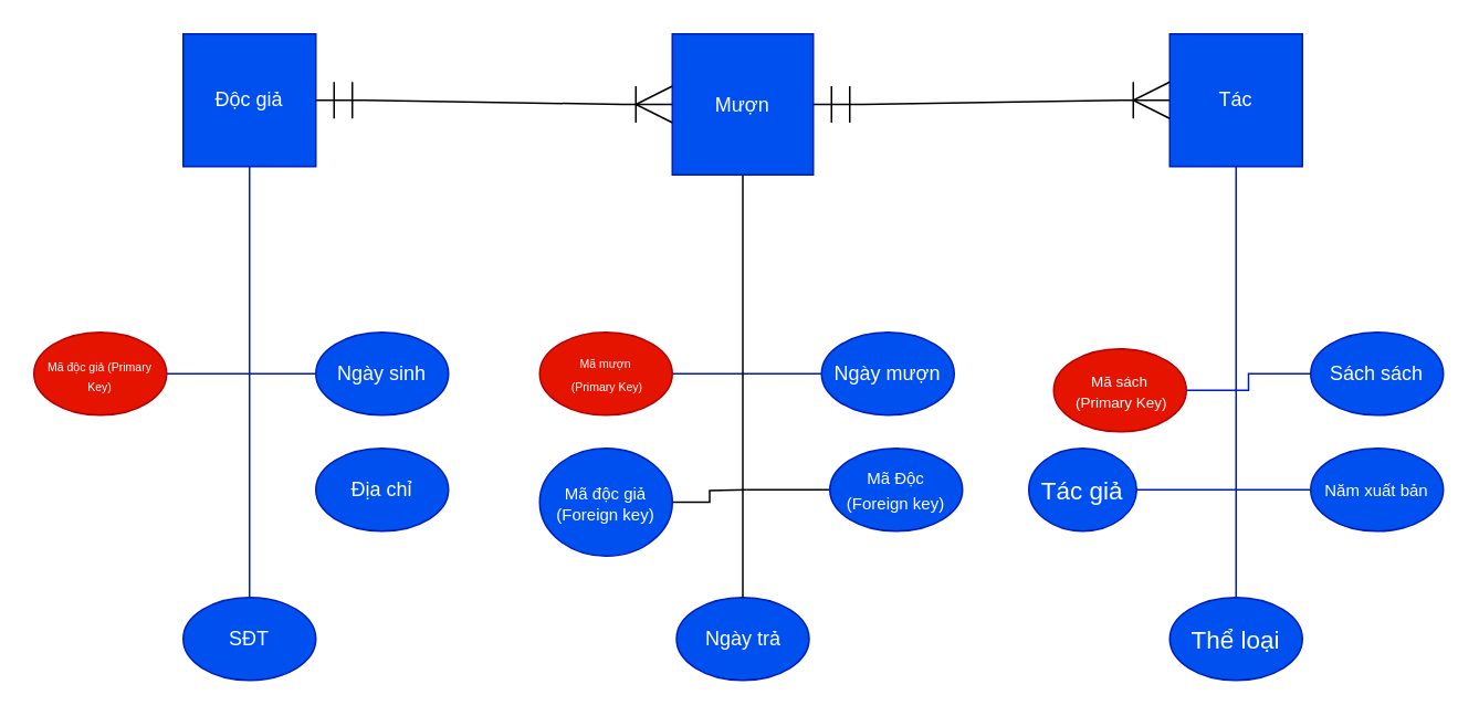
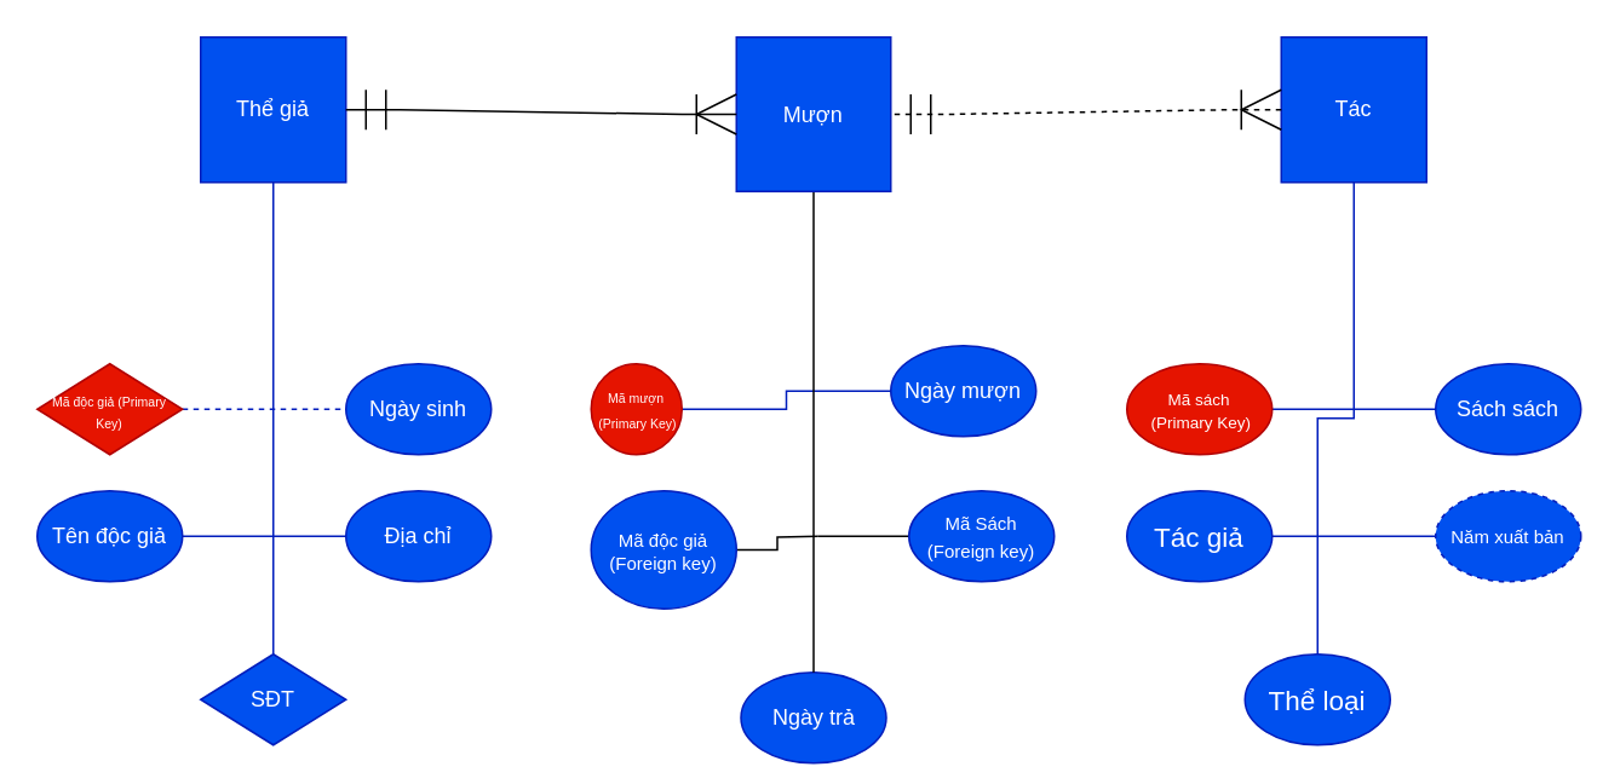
  <mxCell id="0" />
  <mxCell id="1" parent="0" />
  <mxCell id="2" style="edgeStyle=orthogonalEdgeStyle;rounded=0;orthogonalLoop=1;jettySize=auto;html=1;exitX=0.5;exitY=1;exitDx=0;exitDy=0;entryX=0.5;entryY=0;entryDx=0;entryDy=0;endArrow=none;startFill=0;fillColor=#0050ef;strokeColor=#001DBC;" parent="1" source="3" target="23" edge="1"><mxGeometry relative="1" as="geometry" /></mxCell>
  <mxCell id="3" value="Tác" style="whiteSpace=wrap;html=1;aspect=fixed;fillColor=#0050ef;fontColor=#ffffff;strokeColor=#001DBC;" parent="1" vertex="1"><mxGeometry x="705" y="20" width="80" height="80" as="geometry" /></mxCell>
  <mxCell id="4" style="edgeStyle=orthogonalEdgeStyle;rounded=0;orthogonalLoop=1;jettySize=auto;html=1;exitX=0.5;exitY=1;exitDx=0;exitDy=0;endArrow=none;startFill=0;entryX=0.5;entryY=0;entryDx=0;entryDy=0;fillColor=#0050ef;strokeColor=#001DBC;" parent="1" source="5" target="12" edge="1"><mxGeometry relative="1" as="geometry"><mxPoint x="149.857" y="350" as="targetPoint" /><Array as="points" /></mxGeometry></mxCell>
- <mxCell id="5" value="Độc giả" style="whiteSpace=wrap;html=1;aspect=fixed;fillColor=#0050ef;fontColor=#ffffff;strokeColor=#001DBC;" parent="1" vertex="1"><mxGeometry x="110" y="20" width="80" height="80" as="geometry" /></mxCell>
- <mxCell id="6" style="edgeStyle=orthogonalEdgeStyle;rounded=0;orthogonalLoop=1;jettySize=auto;html=1;endArrow=none;startFill=0;entryX=0;entryY=0.5;entryDx=0;entryDy=0;fillColor=#0050ef;strokeColor=#001DBC;" parent="1" source="7" target="10" edge="1"><mxGeometry relative="1" as="geometry"><mxPoint x="150" y="225" as="targetPoint" /></mxGeometry></mxCell>
- <mxCell id="7" value="&lt;div style=&quot;line-height: 100%;&quot;&gt;&lt;div&gt;&lt;font style=&quot;font-size: 7px; line-height: 100%;&quot;&gt;Mã độc giả (Primary Key)&lt;/font&gt;&lt;/div&gt;&lt;div&gt;&lt;/div&gt;&lt;/div&gt;" style="ellipse;whiteSpace=wrap;html=1;fillColor=#e51400;strokeColor=#B20000;fontColor=#ffffff;" parent="1" vertex="1"><mxGeometry x="20" y="200" width="80" height="50" as="geometry" /></mxCell>
+ <mxCell id="5" value="Thể giả" style="whiteSpace=wrap;html=1;aspect=fixed;fillColor=#0050ef;fontColor=#ffffff;strokeColor=#001DBC;" parent="1" vertex="1"><mxGeometry x="110" y="20" width="80" height="80" as="geometry" /></mxCell>
+ <mxCell id="6" style="edgeStyle=orthogonalEdgeStyle;rounded=0;orthogonalLoop=1;jettySize=auto;html=1;endArrow=none;startFill=0;entryX=0;entryY=0.5;entryDx=0;entryDy=0;fillColor=#0050ef;strokeColor=#001DBC;dashed=1;" parent="1" source="7" target="10" edge="1"><mxGeometry relative="1" as="geometry"><mxPoint x="150" y="225" as="targetPoint" /></mxGeometry></mxCell>
+ <mxCell id="7" value="&lt;div style=&quot;line-height: 100%;&quot;&gt;&lt;div&gt;&lt;font style=&quot;font-size: 7px; line-height: 100%;&quot;&gt;Mã độc giả (Primary Key)&lt;/font&gt;&lt;/div&gt;&lt;div&gt;&lt;/div&gt;&lt;/div&gt;" style="rhombus;whiteSpace=wrap;html=1;fillColor=#e51400;strokeColor=#B20000;fontColor=#ffffff;" parent="1" vertex="1"><mxGeometry x="20" y="200" width="80" height="50" as="geometry" /></mxCell>
+ <mxCell id="8" style="edgeStyle=orthogonalEdgeStyle;rounded=0;orthogonalLoop=1;jettySize=auto;html=1;exitX=1;exitY=0.5;exitDx=0;exitDy=0;endArrow=none;startFill=0;entryX=0;entryY=0.5;entryDx=0;entryDy=0;fillColor=#0050ef;strokeColor=#001DBC;" parent="1" source="9" target="11" edge="1"><mxGeometry relative="1" as="geometry"><mxPoint x="150" y="295.286" as="targetPoint" /></mxGeometry></mxCell>
+ <mxCell id="9" value="Tên độc giả" style="ellipse;whiteSpace=wrap;html=1;fillColor=#0050ef;fontColor=#ffffff;strokeColor=#001DBC;" parent="1" vertex="1"><mxGeometry x="20" y="270" width="80" height="50" as="geometry" /></mxCell>
  <mxCell id="10" value="Ngày sinh" style="ellipse;whiteSpace=wrap;html=1;fillColor=#0050ef;fontColor=#ffffff;strokeColor=#001DBC;" parent="1" vertex="1"><mxGeometry x="190" y="200" width="80" height="50" as="geometry" /></mxCell>
  <mxCell id="11" value="Địa chỉ" style="ellipse;whiteSpace=wrap;html=1;fillColor=#0050ef;fontColor=#ffffff;strokeColor=#001DBC;" parent="1" vertex="1"><mxGeometry x="190" y="270" width="80" height="50" as="geometry" /></mxCell>
- <mxCell id="12" value="SĐT" style="ellipse;whiteSpace=wrap;html=1;fillColor=#0050ef;fontColor=#ffffff;strokeColor=#001DBC;" parent="1" vertex="1"><mxGeometry x="110" y="360" width="80" height="50" as="geometry" /></mxCell>
+ <mxCell id="12" value="SĐT" style="rhombus;whiteSpace=wrap;html=1;fillColor=#0050ef;fontColor=#ffffff;strokeColor=#001DBC;" parent="1" vertex="1"><mxGeometry x="110" y="360" width="80" height="50" as="geometry" /></mxCell>
  <mxCell id="13" style="edgeStyle=orthogonalEdgeStyle;rounded=0;orthogonalLoop=1;jettySize=auto;html=1;endArrow=none;startFill=0;entryX=0;entryY=0.5;entryDx=0;entryDy=0;fillColor=#0050ef;strokeColor=#001DBC;" parent="1" source="14" target="15" edge="1"><mxGeometry relative="1" as="geometry"><mxPoint x="455" y="225" as="targetPoint" /></mxGeometry></mxCell>
- <mxCell id="14" value="&lt;div style=&quot;line-height: 100%;&quot;&gt;&lt;div&gt;&lt;div&gt;&lt;span style=&quot;font-size: 7px;&quot;&gt;Mã mượn&lt;/span&gt;&lt;/div&gt;&lt;div&gt;&lt;span style=&quot;font-size: 7px;&quot;&gt;&amp;nbsp;(Primary Key)&lt;/span&gt;&lt;/div&gt;&lt;/div&gt;&lt;div&gt;&lt;/div&gt;&lt;/div&gt;" style="ellipse;whiteSpace=wrap;html=1;fillColor=#e51400;strokeColor=#B20000;fontColor=#ffffff;" parent="1" vertex="1"><mxGeometry x="325" y="200" width="80" height="50" as="geometry" /></mxCell>
- <mxCell id="15" value="&lt;div&gt;Ngày mượn&lt;/div&gt;" style="ellipse;whiteSpace=wrap;html=1;fillColor=#0050ef;fontColor=#ffffff;strokeColor=#001DBC;" parent="1" vertex="1"><mxGeometry x="495" y="200" width="80" height="50" as="geometry" /></mxCell>
- <mxCell id="16" value="Ngày trả" style="ellipse;whiteSpace=wrap;html=1;fillColor=#0050ef;fontColor=#ffffff;strokeColor=#001DBC;" parent="1" vertex="1"><mxGeometry x="407.5" y="360" width="80" height="50" as="geometry" /></mxCell>
+ <mxCell id="14" value="&lt;div style=&quot;line-height: 100%;&quot;&gt;&lt;div&gt;&lt;div&gt;&lt;span style=&quot;font-size: 7px;&quot;&gt;Mã mượn&lt;/span&gt;&lt;/div&gt;&lt;div&gt;&lt;span style=&quot;font-size: 7px;&quot;&gt;&amp;nbsp;(Primary Key)&lt;/span&gt;&lt;/div&gt;&lt;/div&gt;&lt;div&gt;&lt;/div&gt;&lt;/div&gt;" style="ellipse;whiteSpace=wrap;html=1;fillColor=#e51400;strokeColor=#B20000;fontColor=#ffffff;" parent="1" vertex="1"><mxGeometry x="325" y="200" width="50" height="50" as="geometry" /></mxCell>
+ <mxCell id="15" value="&lt;div&gt;Ngày mượn&lt;/div&gt;" style="ellipse;whiteSpace=wrap;html=1;fillColor=#0050ef;fontColor=#ffffff;strokeColor=#001DBC;" parent="1" vertex="1"><mxGeometry x="490" y="190" width="80" height="50" as="geometry" /></mxCell>
+ <mxCell id="16" value="Ngày trả" style="ellipse;whiteSpace=wrap;html=1;fillColor=#0050ef;fontColor=#ffffff;strokeColor=#001DBC;" parent="1" vertex="1"><mxGeometry x="407.5" y="370" width="80" height="50" as="geometry" /></mxCell>
  <mxCell id="17" style="edgeStyle=orthogonalEdgeStyle;rounded=0;orthogonalLoop=1;jettySize=auto;html=1;endArrow=none;startFill=0;entryX=0;entryY=0.5;entryDx=0;entryDy=0;fillColor=#0050ef;strokeColor=#001DBC;" parent="1" source="18" target="21" edge="1"><mxGeometry relative="1" as="geometry"><mxPoint x="750" y="225" as="targetPoint" /></mxGeometry></mxCell>
- <mxCell id="18" value="&lt;div style=&quot;line-height: 100%;&quot;&gt;&lt;div&gt;&lt;div&gt;&lt;font style=&quot;font-size: 9px;&quot;&gt;Mã sách&lt;/font&gt;&lt;/div&gt;&lt;div&gt;&lt;font style=&quot;font-size: 9px;&quot;&gt;&amp;nbsp;(Primary Key)&lt;/font&gt;&lt;/div&gt;&lt;/div&gt;&lt;div&gt;&lt;/div&gt;&lt;/div&gt;" style="ellipse;whiteSpace=wrap;html=1;fillColor=#e51400;strokeColor=#B20000;fontColor=#ffffff;" parent="1" vertex="1"><mxGeometry x="635" y="210" width="80" height="50" as="geometry" /></mxCell>
+ <mxCell id="18" value="&lt;div style=&quot;line-height: 100%;&quot;&gt;&lt;div&gt;&lt;div&gt;&lt;font style=&quot;font-size: 9px;&quot;&gt;Mã sách&lt;/font&gt;&lt;/div&gt;&lt;div&gt;&lt;font style=&quot;font-size: 9px;&quot;&gt;&amp;nbsp;(Primary Key)&lt;/font&gt;&lt;/div&gt;&lt;/div&gt;&lt;div&gt;&lt;/div&gt;&lt;/div&gt;" style="ellipse;whiteSpace=wrap;html=1;fillColor=#e51400;strokeColor=#B20000;fontColor=#ffffff;" parent="1" vertex="1"><mxGeometry x="620" y="200" width="80" height="50" as="geometry" /></mxCell>
  <mxCell id="19" style="edgeStyle=orthogonalEdgeStyle;rounded=0;orthogonalLoop=1;jettySize=auto;html=1;exitX=1;exitY=0.5;exitDx=0;exitDy=0;endArrow=none;startFill=0;entryX=0;entryY=0.5;entryDx=0;entryDy=0;fillColor=#0050ef;strokeColor=#001DBC;" parent="1" source="20" target="22" edge="1"><mxGeometry relative="1" as="geometry"><mxPoint x="750" y="295.286" as="targetPoint" /></mxGeometry></mxCell>
- <mxCell id="20" value="&lt;font style=&quot;font-size: 15px;&quot;&gt;Tác giả&lt;/font&gt;" style="ellipse;whiteSpace=wrap;html=1;fillColor=#0050ef;fontColor=#ffffff;strokeColor=#001DBC;" parent="1" vertex="1"><mxGeometry x="620" y="270" width="65" height="50" as="geometry" /></mxCell>
+ <mxCell id="20" value="&lt;font style=&quot;font-size: 15px;&quot;&gt;Tác giả&lt;/font&gt;" style="ellipse;whiteSpace=wrap;html=1;fillColor=#0050ef;fontColor=#ffffff;strokeColor=#001DBC;" parent="1" vertex="1"><mxGeometry x="620" y="270" width="80" height="50" as="geometry" /></mxCell>
  <mxCell id="21" value="&lt;div&gt;Sách sách&lt;/div&gt;" style="ellipse;whiteSpace=wrap;html=1;fillColor=#0050ef;fontColor=#ffffff;strokeColor=#001DBC;" parent="1" vertex="1"><mxGeometry x="790" y="200" width="80" height="50" as="geometry" /></mxCell>
- <mxCell id="22" value="&lt;font style=&quot;font-size: 10px;&quot;&gt;Năm xuất bản&lt;/font&gt;" style="ellipse;whiteSpace=wrap;html=1;fillColor=#0050ef;fontColor=#ffffff;strokeColor=#001DBC;" parent="1" vertex="1"><mxGeometry x="790" y="270" width="80" height="50" as="geometry" /></mxCell>
- <mxCell id="23" value="&lt;font style=&quot;font-size: 15px;&quot;&gt;Thể loại&lt;/font&gt;" style="ellipse;whiteSpace=wrap;html=1;fillColor=#0050ef;fontColor=#ffffff;strokeColor=#001DBC;" parent="1" vertex="1"><mxGeometry x="705" y="360" width="80" height="50" as="geometry" /></mxCell>
+ <mxCell id="22" value="&lt;font style=&quot;font-size: 10px;&quot;&gt;Năm xuất bản&lt;/font&gt;" style="ellipse;whiteSpace=wrap;html=1;fillColor=#0050ef;fontColor=#ffffff;strokeColor=#001DBC;dashed=1;" parent="1" vertex="1"><mxGeometry x="790" y="270" width="80" height="50" as="geometry" /></mxCell>
+ <mxCell id="23" value="&lt;font style=&quot;font-size: 15px;&quot;&gt;Thể loại&lt;/font&gt;" style="ellipse;whiteSpace=wrap;html=1;fillColor=#0050ef;fontColor=#ffffff;strokeColor=#001DBC;" parent="1" vertex="1"><mxGeometry x="685" y="360" width="80" height="50" as="geometry" /></mxCell>
  <mxCell id="24" style="edgeStyle=orthogonalEdgeStyle;rounded=0;orthogonalLoop=1;jettySize=auto;html=1;exitX=0.5;exitY=1;exitDx=0;exitDy=0;entryX=0.5;entryY=0;entryDx=0;entryDy=0;endArrow=none;startFill=0;" parent="1" source="25" target="16" edge="1"><mxGeometry relative="1" as="geometry" /></mxCell>
  <mxCell id="25" value="Mượn" style="whiteSpace=wrap;html=1;fillColor=#0050ef;fontColor=#ffffff;strokeColor=#001DBC;aspect=fixed;" parent="1" vertex="1"><mxGeometry x="405" y="20" width="85" height="85" as="geometry" /></mxCell>
  <mxCell id="26" value="" style="edgeStyle=entityRelationEdgeStyle;fontSize=12;html=1;endArrow=ERoneToMany;rounded=0;exitX=1;exitY=0.5;exitDx=0;exitDy=0;entryX=0;entryY=0.5;entryDx=0;entryDy=0;strokeWidth=1;endSize=20;startArrow=ERmandOne;startFill=0;startSize=20;" parent="1" source="5" target="25" edge="1"><mxGeometry width="100" height="100" relative="1" as="geometry"><mxPoint x="260" y="110" as="sourcePoint" /><mxPoint x="360" y="10" as="targetPoint" /><Array as="points"><mxPoint x="310" y="70" /><mxPoint x="270" y="20" /></Array></mxGeometry></mxCell>
- <mxCell id="27" value="" style="edgeStyle=entityRelationEdgeStyle;fontSize=12;html=1;endArrow=ERmandOne;rounded=0;strokeWidth=1;endSize=20;startArrow=ERoneToMany;startFill=0;startSize=20;endFill=0;entryX=1;entryY=0.5;entryDx=0;entryDy=0;exitX=0;exitY=0.5;exitDx=0;exitDy=0;" parent="1" source="3" target="25" edge="1"><mxGeometry width="100" height="100" relative="1" as="geometry"><mxPoint x="650" y="110" as="sourcePoint" /><mxPoint x="530" y="90" as="targetPoint" /><Array as="points"><mxPoint x="570" y="21" /><mxPoint x="710" y="80" /><mxPoint x="690" y="80" /><mxPoint x="630" y="111" /><mxPoint x="610" y="71" /></Array></mxGeometry></mxCell>
+ <mxCell id="27" value="" style="edgeStyle=entityRelationEdgeStyle;fontSize=12;html=1;endArrow=ERmandOne;rounded=0;strokeWidth=1;endSize=20;startArrow=ERoneToMany;startFill=0;startSize=20;endFill=0;entryX=1;entryY=0.5;entryDx=0;entryDy=0;exitX=0;exitY=0.5;exitDx=0;exitDy=0;dashed=1;" parent="1" source="3" target="25" edge="1"><mxGeometry width="100" height="100" relative="1" as="geometry"><mxPoint x="650" y="110" as="sourcePoint" /><mxPoint x="530" y="90" as="targetPoint" /><Array as="points"><mxPoint x="570" y="21" /><mxPoint x="710" y="80" /><mxPoint x="690" y="80" /><mxPoint x="630" y="111" /><mxPoint x="610" y="71" /></Array></mxGeometry></mxCell>
  <mxCell id="28" value="" style="edgeStyle=orthogonalEdgeStyle;rounded=0;orthogonalLoop=1;jettySize=auto;html=1;endArrow=none;startFill=0;" parent="1" source="29" edge="1"><mxGeometry relative="1" as="geometry"><mxPoint x="450" y="295" as="targetPoint" /></mxGeometry></mxCell>
  <mxCell id="29" value="&lt;div style=&quot;line-height: 100%;&quot;&gt;&lt;div&gt;&lt;font style=&quot;font-size: 10px;&quot;&gt;Mã độc giả&lt;/font&gt;&lt;/div&gt;&lt;div&gt;&lt;font style=&quot;font-size: 10px;&quot;&gt;(Foreign key)&lt;/font&gt;&lt;/div&gt;&lt;div&gt;&lt;/div&gt;&lt;/div&gt;" style="ellipse;whiteSpace=wrap;html=1;fillColor=#0050ef;strokeColor=#001DBC;fontColor=#ffffff;" parent="1" vertex="1"><mxGeometry x="325" y="270" width="80" height="65" as="geometry" /></mxCell>
  <mxCell id="30" value="" style="edgeStyle=orthogonalEdgeStyle;rounded=0;orthogonalLoop=1;jettySize=auto;html=1;endArrow=none;startFill=0;" parent="1" source="31" edge="1"><mxGeometry relative="1" as="geometry"><mxPoint x="450" y="295" as="targetPoint" /></mxGeometry></mxCell>
- <mxCell id="31" value="&lt;div&gt;&lt;font style=&quot;font-size: 10px;&quot;&gt;Mã Độc&lt;/font&gt;&lt;/div&gt;&lt;div&gt;&lt;font style=&quot;font-size: 10px;&quot;&gt;(Foreign key)&lt;/font&gt;&lt;/div&gt;" style="ellipse;whiteSpace=wrap;html=1;fillColor=#0050ef;fontColor=#ffffff;strokeColor=#001DBC;" parent="1" vertex="1"><mxGeometry x="500" y="270" width="80" height="50" as="geometry" /></mxCell>
+ <mxCell id="31" value="&lt;div&gt;&lt;font style=&quot;font-size: 10px;&quot;&gt;Mã Sách&lt;/font&gt;&lt;/div&gt;&lt;div&gt;&lt;font style=&quot;font-size: 10px;&quot;&gt;(Foreign key)&lt;/font&gt;&lt;/div&gt;" style="ellipse;whiteSpace=wrap;html=1;fillColor=#0050ef;fontColor=#ffffff;strokeColor=#001DBC;" parent="1" vertex="1"><mxGeometry x="500" y="270" width="80" height="50" as="geometry" /></mxCell>
